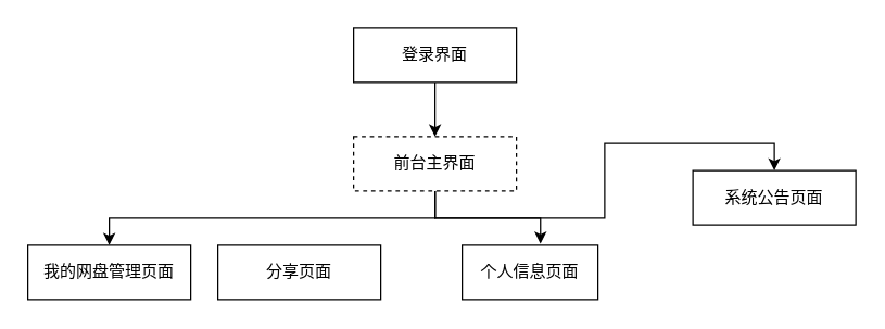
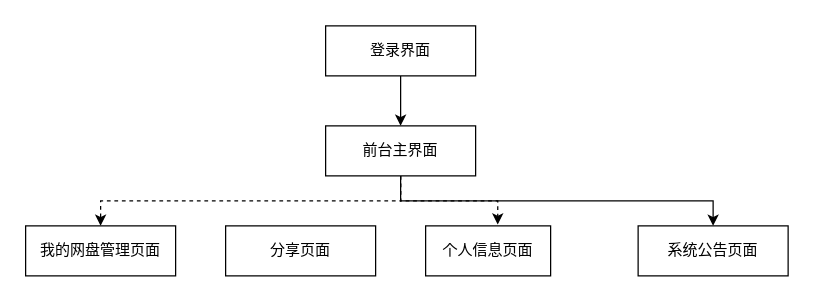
  <mxCell id="0" />
  <mxCell id="1" parent="0" />
  <mxCell id="2" style="edgeStyle=orthogonalEdgeStyle;rounded=0;orthogonalLoop=1;jettySize=auto;html=1;exitX=0.5;exitY=1;exitDx=0;exitDy=0;entryX=0.5;entryY=0;entryDx=0;entryDy=0;" edge="1" parent="1" source="3" target="7"><mxGeometry relative="1" as="geometry" /></mxCell>
  <mxCell id="3" value="登录界面" style="rounded=0;whiteSpace=wrap;html=1;" vertex="1" parent="1"><mxGeometry x="260" y="20" width="120" height="40" as="geometry" /></mxCell>
- <mxCell id="4" style="edgeStyle=orthogonalEdgeStyle;rounded=0;orthogonalLoop=1;jettySize=auto;html=1;exitX=0.5;exitY=1;exitDx=0;exitDy=0;entryX=0.5;entryY=0;entryDx=0;entryDy=0;" edge="1" parent="1" source="7" target="8"><mxGeometry relative="1" as="geometry" /></mxCell>
- <mxCell id="5" style="edgeStyle=orthogonalEdgeStyle;rounded=0;orthogonalLoop=1;jettySize=auto;html=1;exitX=0.5;exitY=1;exitDx=0;exitDy=0;entryX=0.577;entryY=-0.025;entryDx=0;entryDy=0;entryPerimeter=0;" edge="1" parent="1" source="7" target="10"><mxGeometry relative="1" as="geometry" /></mxCell>
+ <mxCell id="4" style="edgeStyle=orthogonalEdgeStyle;rounded=0;orthogonalLoop=1;jettySize=auto;html=1;exitX=0.5;exitY=1;exitDx=0;exitDy=0;entryX=0.5;entryY=0;entryDx=0;entryDy=0;dashed=1;" edge="1" parent="1" source="7" target="8"><mxGeometry relative="1" as="geometry" /></mxCell>
+ <mxCell id="5" style="edgeStyle=orthogonalEdgeStyle;rounded=0;orthogonalLoop=1;jettySize=auto;html=1;exitX=0.5;exitY=1;exitDx=0;exitDy=0;entryX=0.577;entryY=-0.025;entryDx=0;entryDy=0;entryPerimeter=0;dashed=1;" edge="1" parent="1" source="7" target="10"><mxGeometry relative="1" as="geometry" /></mxCell>
  <mxCell id="6" style="edgeStyle=orthogonalEdgeStyle;rounded=0;orthogonalLoop=1;jettySize=auto;html=1;exitX=0.5;exitY=1;exitDx=0;exitDy=0;entryX=0.5;entryY=0;entryDx=0;entryDy=0;" edge="1" parent="1" source="7" target="11"><mxGeometry relative="1" as="geometry" /></mxCell>
- <mxCell id="7" value="前台主界面" style="rounded=0;whiteSpace=wrap;html=1;dashed=1;" vertex="1" parent="1"><mxGeometry x="260" y="100" width="120" height="40" as="geometry" /></mxCell>
+ <mxCell id="7" value="前台主界面" style="rounded=0;whiteSpace=wrap;html=1;" vertex="1" parent="1"><mxGeometry x="260" y="100" width="120" height="40" as="geometry" /></mxCell>
  <mxCell id="8" value="我的网盘管理页面" style="rounded=0;whiteSpace=wrap;html=1;" vertex="1" parent="1"><mxGeometry x="20" y="180" width="120" height="40" as="geometry" /></mxCell>
- <mxCell id="9" value="分享页面" style="rounded=0;whiteSpace=wrap;html=1;" vertex="1" parent="1"><mxGeometry x="160" y="180" width="120" height="40" as="geometry" /></mxCell>
+ <mxCell id="9" value="分享页面" style="rounded=0;whiteSpace=wrap;html=1;" vertex="1" parent="1"><mxGeometry x="180" y="180" width="120" height="40" as="geometry" /></mxCell>
  <mxCell id="10" value="个人信息页面" style="rounded=0;whiteSpace=wrap;html=1;" vertex="1" parent="1"><mxGeometry x="340" y="180" width="100" height="40" as="geometry" /></mxCell>
- <mxCell id="11" value="系统公告页面" style="rounded=0;whiteSpace=wrap;html=1;" vertex="1" parent="1"><mxGeometry x="510" y="125" width="120" height="40" as="geometry" /></mxCell>
+ <mxCell id="11" value="系统公告页面" style="rounded=0;whiteSpace=wrap;html=1;" vertex="1" parent="1"><mxGeometry x="510" y="180" width="120" height="40" as="geometry" /></mxCell>
